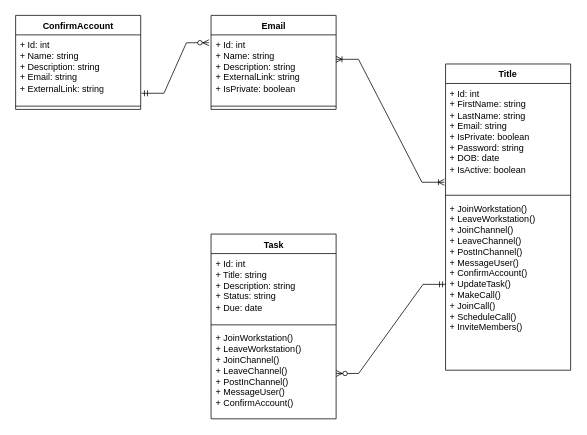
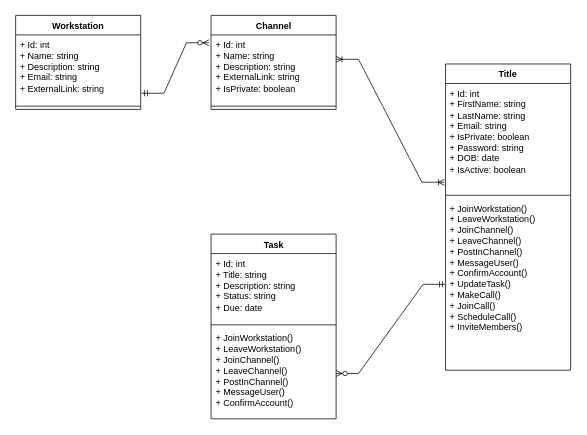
  <mxCell id="0" />
  <mxCell id="1" parent="0" />
- <mxCell id="2" value="ConfirmAccount" style="swimlane;fontStyle=1;align=center;verticalAlign=top;childLayout=stackLayout;horizontal=1;startSize=26;horizontalStack=0;resizeParent=1;resizeParentMax=0;resizeLast=0;collapsible=1;marginBottom=0;whiteSpace=wrap;html=1;" vertex="1" parent="1"><mxGeometry x="20" y="20" width="166.761" height="125.36" as="geometry"><mxRectangle x="40" y="70" width="100" height="30" as="alternateBounds" /></mxGeometry></mxCell>
+ <mxCell id="2" value="Workstation" style="swimlane;fontStyle=1;align=center;verticalAlign=top;childLayout=stackLayout;horizontal=1;startSize=26;horizontalStack=0;resizeParent=1;resizeParentMax=0;resizeLast=0;collapsible=1;marginBottom=0;whiteSpace=wrap;html=1;" vertex="1" parent="1"><mxGeometry x="20" y="20" width="166.761" height="125.36" as="geometry"><mxRectangle x="40" y="70" width="100" height="30" as="alternateBounds" /></mxGeometry></mxCell>
  <mxCell id="3" value="+ Id: int&lt;br&gt;+ Name: string&lt;br&gt;+ Description: string&lt;br style=&quot;border-color: var(--border-color);&quot;&gt;+ Email: string&lt;br&gt;+ ExternalLink: string" style="text;strokeColor=none;fillColor=none;align=left;verticalAlign=top;spacingLeft=4;spacingRight=4;overflow=hidden;rotatable=0;points=[[0,0.5],[1,0.5]];portConstraint=eastwest;whiteSpace=wrap;html=1;" vertex="1" parent="2"><mxGeometry y="26" width="166.761" height="90.72" as="geometry" /></mxCell>
  <mxCell id="4" value="" style="line;strokeWidth=1;fillColor=none;align=left;verticalAlign=middle;spacingTop=-1;spacingLeft=3;spacingRight=3;rotatable=0;labelPosition=right;points=[];portConstraint=eastwest;strokeColor=inherit;" vertex="1" parent="2"><mxGeometry y="116.72" width="166.761" height="8.64" as="geometry" /></mxCell>
- <mxCell id="5" value="Email" style="swimlane;fontStyle=1;align=center;verticalAlign=top;childLayout=stackLayout;horizontal=1;startSize=26;horizontalStack=0;resizeParent=1;resizeParentMax=0;resizeLast=0;collapsible=1;marginBottom=0;whiteSpace=wrap;html=1;" vertex="1" parent="1"><mxGeometry x="280.563" y="20" width="166.761" height="125.36" as="geometry"><mxRectangle x="300.563" y="70" width="100" height="30" as="alternateBounds" /></mxGeometry></mxCell>
+ <mxCell id="5" value="Channel" style="swimlane;fontStyle=1;align=center;verticalAlign=top;childLayout=stackLayout;horizontal=1;startSize=26;horizontalStack=0;resizeParent=1;resizeParentMax=0;resizeLast=0;collapsible=1;marginBottom=0;whiteSpace=wrap;html=1;" vertex="1" parent="1"><mxGeometry x="280.563" y="20" width="166.761" height="125.36" as="geometry"><mxRectangle x="300.563" y="70" width="100" height="30" as="alternateBounds" /></mxGeometry></mxCell>
  <mxCell id="6" value="+ Id: int&lt;br&gt;+ Name: string&lt;br&gt;+ Description: string&lt;br&gt;+ ExternalLink: string&lt;br&gt;+ IsPrivate: boolean" style="text;strokeColor=none;fillColor=none;align=left;verticalAlign=top;spacingLeft=4;spacingRight=4;overflow=hidden;rotatable=0;points=[[0,0.5],[1,0.5]];portConstraint=eastwest;whiteSpace=wrap;html=1;" vertex="1" parent="5"><mxGeometry y="26" width="166.761" height="90.72" as="geometry" /></mxCell>
  <mxCell id="7" value="" style="line;strokeWidth=1;fillColor=none;align=left;verticalAlign=middle;spacingTop=-1;spacingLeft=3;spacingRight=3;rotatable=0;labelPosition=right;points=[];portConstraint=eastwest;strokeColor=inherit;" vertex="1" parent="5"><mxGeometry y="116.72" width="166.761" height="8.64" as="geometry" /></mxCell>
  <mxCell id="8" value="Title" style="swimlane;fontStyle=1;align=center;verticalAlign=top;childLayout=stackLayout;horizontal=1;startSize=26;horizontalStack=0;resizeParent=1;resizeParentMax=0;resizeLast=0;collapsible=1;marginBottom=0;whiteSpace=wrap;html=1;" vertex="1" parent="1"><mxGeometry x="593.239" y="84.8" width="166.761" height="408.32" as="geometry"><mxRectangle x="613.239" y="134.8" width="70" height="30" as="alternateBounds" /></mxGeometry></mxCell>
  <mxCell id="9" value="+ Id: int&lt;br style=&quot;border-color: var(--border-color);&quot;&gt;+ FirstName: string&lt;br style=&quot;border-color: var(--border-color);&quot;&gt;+ LastName: string&lt;br style=&quot;border-color: var(--border-color);&quot;&gt;+ Email: string&lt;br style=&quot;border-color: var(--border-color);&quot;&gt;+ IsPrivate: boolean&lt;br style=&quot;border-color: var(--border-color);&quot;&gt;+ Password: string&lt;br style=&quot;border-color: var(--border-color);&quot;&gt;+ DOB: date&lt;br style=&quot;border-color: var(--border-color);&quot;&gt;+ IsActive: boolean" style="text;strokeColor=none;fillColor=none;align=left;verticalAlign=top;spacingLeft=4;spacingRight=4;overflow=hidden;rotatable=0;points=[[0,0.5],[1,0.5]];portConstraint=eastwest;whiteSpace=wrap;html=1;" vertex="1" parent="8"><mxGeometry y="26" width="166.761" height="144.72" as="geometry" /></mxCell>
  <mxCell id="10" value="" style="line;strokeWidth=1;fillColor=none;align=left;verticalAlign=middle;spacingTop=-1;spacingLeft=3;spacingRight=3;rotatable=0;labelPosition=right;points=[];portConstraint=eastwest;strokeColor=inherit;" vertex="1" parent="8"><mxGeometry y="170.72" width="166.761" height="8.64" as="geometry" /></mxCell>
  <mxCell id="11" value="+ JoinWorkstation()&lt;br&gt;+ LeaveWorkstation()&lt;br&gt;+ JoinChannel()&lt;br&gt;+ LeaveChannel()&lt;br&gt;+ PostInChannel()&lt;br&gt;+ MessageUser()&lt;br&gt;+ ConfirmAccount()&lt;br&gt;+ UpdateTask()&lt;br&gt;+ MakeCall()&lt;br&gt;+ JoinCall()&lt;br&gt;+ ScheduleCall()&lt;br&gt;+ InviteMembers()" style="text;strokeColor=none;fillColor=none;align=left;verticalAlign=top;spacingLeft=4;spacingRight=4;overflow=hidden;rotatable=0;points=[[0,0.5],[1,0.5]];portConstraint=eastwest;whiteSpace=wrap;html=1;" vertex="1" parent="8"><mxGeometry y="179.36" width="166.761" height="228.96" as="geometry" /></mxCell>
  <mxCell id="12" value="" style="edgeStyle=entityRelationEdgeStyle;fontSize=12;html=1;endArrow=ERoneToMany;startArrow=ERoneToMany;rounded=0;entryX=0.999;entryY=0.359;entryDx=0;entryDy=0;exitX=-0.009;exitY=0.91;exitDx=0;exitDy=0;entryPerimeter=0;exitPerimeter=0;" edge="1" parent="1" source="9" target="6"><mxGeometry width="100" height="100" relative="1" as="geometry"><mxPoint x="176.338" y="400.16" as="sourcePoint" /><mxPoint x="426.479" y="214.4" as="targetPoint" /></mxGeometry></mxCell>
  <mxCell id="13" value="Task" style="swimlane;fontStyle=1;align=center;verticalAlign=top;childLayout=stackLayout;horizontal=1;startSize=26;horizontalStack=0;resizeParent=1;resizeParentMax=0;resizeLast=0;collapsible=1;marginBottom=0;whiteSpace=wrap;html=1;" vertex="1" parent="1"><mxGeometry x="280.563" y="311.6" width="166.761" height="246.32" as="geometry"><mxRectangle x="300.563" y="361.6" width="70" height="30" as="alternateBounds" /></mxGeometry></mxCell>
  <mxCell id="14" value="+ Id: int&lt;br style=&quot;border-color: var(--border-color);&quot;&gt;+ Title: string&lt;br style=&quot;border-color: var(--border-color);&quot;&gt;+ Description: string&lt;br style=&quot;border-color: var(--border-color);&quot;&gt;+ Status: string&lt;br&gt;+ Due: date" style="text;strokeColor=none;fillColor=none;align=left;verticalAlign=top;spacingLeft=4;spacingRight=4;overflow=hidden;rotatable=0;points=[[0,0.5],[1,0.5]];portConstraint=eastwest;whiteSpace=wrap;html=1;" vertex="1" parent="13"><mxGeometry y="26" width="166.761" height="90.72" as="geometry" /></mxCell>
  <mxCell id="15" value="" style="line;strokeWidth=1;fillColor=none;align=left;verticalAlign=middle;spacingTop=-1;spacingLeft=3;spacingRight=3;rotatable=0;labelPosition=right;points=[];portConstraint=eastwest;strokeColor=inherit;" vertex="1" parent="13"><mxGeometry y="116.72" width="166.761" height="8.64" as="geometry" /></mxCell>
  <mxCell id="16" value="+ JoinWorkstation()&lt;br&gt;+ LeaveWorkstation()&lt;br&gt;+ JoinChannel()&lt;br&gt;+ LeaveChannel()&lt;br&gt;+ PostInChannel()&lt;br&gt;+ MessageUser()&lt;br&gt;+ ConfirmAccount()" style="text;strokeColor=none;fillColor=none;align=left;verticalAlign=top;spacingLeft=4;spacingRight=4;overflow=hidden;rotatable=0;points=[[0,0.5],[1,0.5]];portConstraint=eastwest;whiteSpace=wrap;html=1;" vertex="1" parent="13"><mxGeometry y="125.36" width="166.761" height="120.96" as="geometry" /></mxCell>
  <mxCell id="17" value="" style="edgeStyle=entityRelationEdgeStyle;fontSize=12;html=1;endArrow=ERzeroToMany;startArrow=ERmandOne;rounded=0;entryX=1;entryY=0.5;entryDx=0;entryDy=0;exitX=0;exitY=0.5;exitDx=0;exitDy=0;" edge="1" parent="1" source="11" target="16"><mxGeometry width="100" height="100" relative="1" as="geometry"><mxPoint x="749.577" y="354.8" as="sourcePoint" /><mxPoint x="520.282" y="300.8" as="targetPoint" /></mxGeometry></mxCell>
  <mxCell id="18" value="" style="edgeStyle=entityRelationEdgeStyle;fontSize=12;html=1;endArrow=ERzeroToMany;startArrow=ERmandOne;rounded=0;exitX=1.006;exitY=0.858;exitDx=0;exitDy=0;exitPerimeter=0;entryX=-0.017;entryY=0.116;entryDx=0;entryDy=0;entryPerimeter=0;" edge="1" parent="1" source="3" target="6"><mxGeometry width="100" height="100" relative="1" as="geometry"><mxPoint x="186.761" y="130.16" as="sourcePoint" /><mxPoint x="280.563" y="63.2" as="targetPoint" /></mxGeometry></mxCell>
